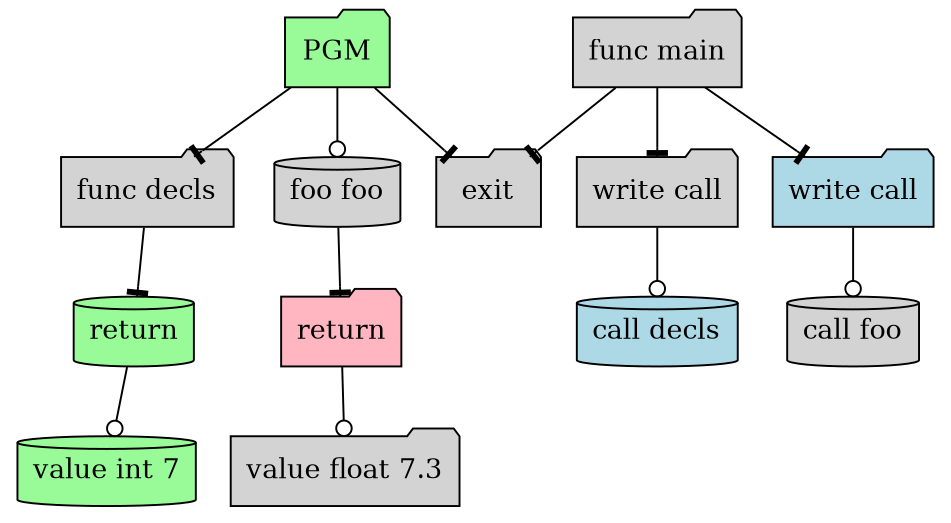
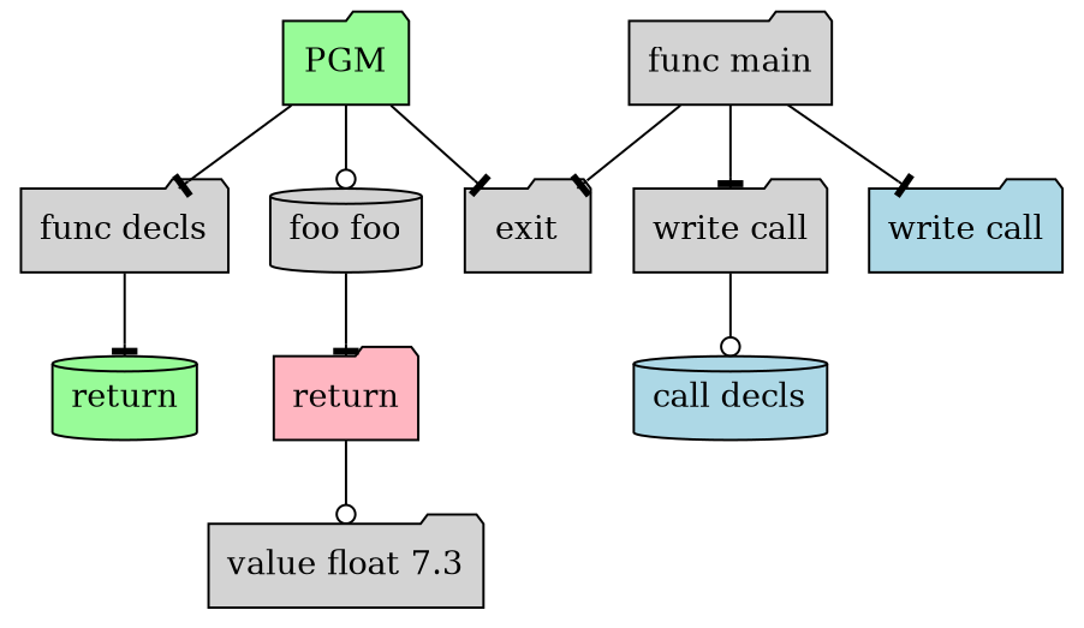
  digraph {
    node [fillcolor=lightgrey shape=folder style=filled]
    edge [arrowhead=tee]
    n1 [fillcolor=palegreen label=PGM]
    n2 [label="func decls"]
    n3 [label="foo foo" shape=cylinder]
    n4 [label=exit]
    n5 [fillcolor=palegreen label=return shape=cylinder]
    n6 [fillcolor=lightpink label=return]
    n7 [label="func main"]
    n8 [label="write call"]
    n9 [fillcolor=lightblue label="write call"]
-   n10 [fillcolor=palegreen label="value int 7" shape=cylinder]
    n11 [label="value float 7.3"]
    n12 [fillcolor=lightblue label="call decls" shape=cylinder]
-   n13 [label="call foo" shape=cylinder]
    n1 -> n2
    n1 -> n3 [arrowhead=odot]
    n1 -> n4
    n2 -> n5
    n3 -> n6
-   n5 -> n10 [arrowhead=odot]
    n6 -> n11 [arrowhead=odot]
    n7 -> n4
    n7 -> n8
    n7 -> n9
    n8 -> n12 [arrowhead=odot]
-   n9 -> n13 [arrowhead=odot]
  }
